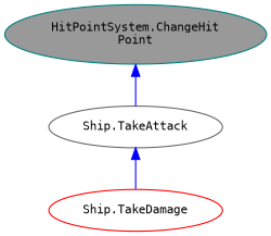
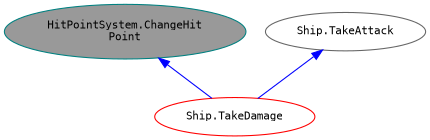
  digraph {
    rankdir=TB
    node [fillcolor=white fontname=Consolas fontsize=10 margin=0.1 style=filled]
    edge [color=blue dir=back fontname=Helvetica fontsize=10 labelfontname=Helvetica labelfontsize=10 style=solid]
    n1 [color=teal fillcolor=grey60 fontcolor=black height=0.2 label="HitPointSystem.ChangeHit\lPoint" width=0.4]
    n2 [color=red height=0.2 label="Ship.TakeDamage" width=0.4]
    n3 [color=gray40 height=0.2 label="Ship.TakeAttack" width=0.4]
-   n1 -> n3
+   n1 -> n2
    n3 -> n2
  }
